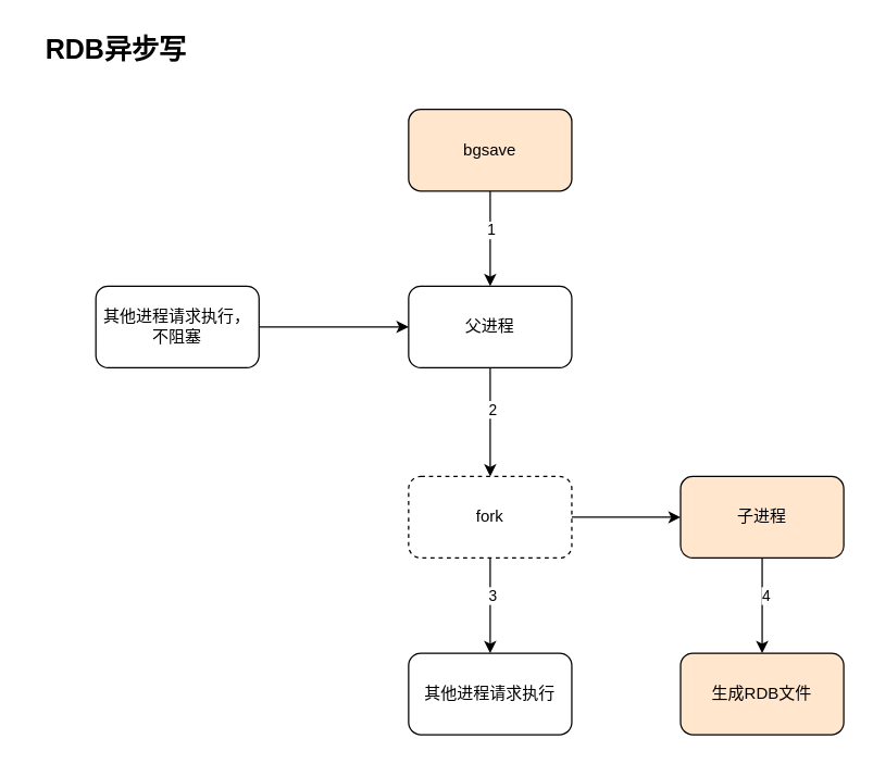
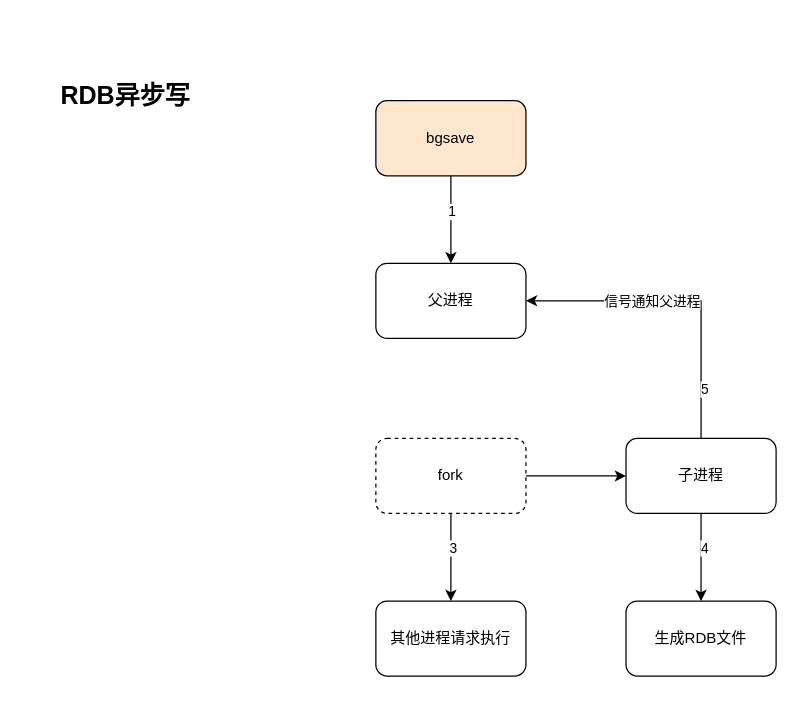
  <mxCell id="0" />
  <mxCell id="1" parent="0" />
  <mxCell id="2" value="" style="edgeStyle=orthogonalEdgeStyle;rounded=0;orthogonalLoop=1;jettySize=auto;html=1;" edge="1" parent="1" source="4" target="7"><mxGeometry relative="1" as="geometry" /></mxCell>
  <mxCell id="3" value="1" style="edgeLabel;html=1;align=center;verticalAlign=middle;resizable=0;points=[];" vertex="1" connectable="0" parent="2"><mxGeometry x="-0.213" relative="1" as="geometry"><mxPoint as="offset" /></mxGeometry></mxCell>
  <mxCell id="4" value="bgsave" style="rounded=1;whiteSpace=wrap;html=1;fillColor=#ffe6cc;" vertex="1" parent="1"><mxGeometry x="300" y="80" width="120" height="60" as="geometry" /></mxCell>
- <mxCell id="5" value="" style="edgeStyle=orthogonalEdgeStyle;rounded=0;orthogonalLoop=1;jettySize=auto;html=1;" edge="1" parent="1" source="7" target="11"><mxGeometry relative="1" as="geometry" /></mxCell>
- <mxCell id="6" value="2" style="edgeLabel;html=1;align=center;verticalAlign=middle;resizable=0;points=[];" vertex="1" connectable="0" parent="5"><mxGeometry x="-0.242" y="1" relative="1" as="geometry"><mxPoint as="offset" /></mxGeometry></mxCell>
  <mxCell id="7" value="父进程" style="rounded=1;whiteSpace=wrap;html=1;" vertex="1" parent="1"><mxGeometry x="300" y="210" width="120" height="60" as="geometry" /></mxCell>
  <mxCell id="8" value="" style="edgeStyle=orthogonalEdgeStyle;rounded=0;orthogonalLoop=1;jettySize=auto;html=1;" edge="1" parent="1" source="11" target="17"><mxGeometry relative="1" as="geometry" /></mxCell>
  <mxCell id="9" value="" style="edgeStyle=orthogonalEdgeStyle;rounded=0;orthogonalLoop=1;jettySize=auto;html=1;" edge="1" parent="1" source="11" target="21"><mxGeometry relative="1" as="geometry" /></mxCell>
  <mxCell id="10" value="3" style="edgeLabel;html=1;align=center;verticalAlign=middle;resizable=0;points=[];" vertex="1" connectable="0" parent="9"><mxGeometry x="-0.233" y="1" relative="1" as="geometry"><mxPoint as="offset" /></mxGeometry></mxCell>
  <mxCell id="11" value="fork" style="whiteSpace=wrap;html=1;rounded=1;dashed=1;" vertex="1" parent="1"><mxGeometry x="300" y="350" width="120" height="60" as="geometry" /></mxCell>
  <mxCell id="12" value="" style="edgeStyle=orthogonalEdgeStyle;rounded=0;orthogonalLoop=1;jettySize=auto;html=1;" edge="1" parent="1" source="17" target="18"><mxGeometry relative="1" as="geometry" /></mxCell>
  <mxCell id="13" value="4" style="edgeLabel;html=1;align=center;verticalAlign=middle;resizable=0;points=[];" vertex="1" connectable="0" parent="12"><mxGeometry x="-0.233" y="2" relative="1" as="geometry"><mxPoint as="offset" /></mxGeometry></mxCell>
- <mxCell id="17" value="子进程" style="whiteSpace=wrap;html=1;rounded=1;fillColor=#ffe6cc;" vertex="1" parent="1"><mxGeometry x="500" y="350" width="120" height="60" as="geometry" /></mxCell>
- <mxCell id="18" value="生成RDB文件" style="whiteSpace=wrap;html=1;rounded=1;fillColor=#ffe6cc;" vertex="1" parent="1"><mxGeometry x="500" y="480" width="120" height="60" as="geometry" /></mxCell>
- <mxCell id="19" style="edgeStyle=orthogonalEdgeStyle;rounded=0;orthogonalLoop=1;jettySize=auto;html=1;entryX=0;entryY=0.5;entryDx=0;entryDy=0;" edge="1" parent="1" source="20" target="7"><mxGeometry relative="1" as="geometry" /></mxCell>
- <mxCell id="20" value="其他进程请求执行，不阻塞" style="rounded=1;whiteSpace=wrap;html=1;" vertex="1" parent="1"><mxGeometry x="70" y="210" width="120" height="60" as="geometry" /></mxCell>
+ <mxCell id="14" style="edgeStyle=orthogonalEdgeStyle;rounded=0;orthogonalLoop=1;jettySize=auto;html=1;entryX=1;entryY=0.5;entryDx=0;entryDy=0;exitX=0.5;exitY=0;exitDx=0;exitDy=0;" edge="1" parent="1" source="17" target="7"><mxGeometry relative="1" as="geometry" /></mxCell>
+ <mxCell id="15" value="信号通知父进程" style="edgeLabel;html=1;align=center;verticalAlign=middle;resizable=0;points=[];" vertex="1" connectable="0" parent="14"><mxGeometry x="0.267" y="3" relative="1" as="geometry"><mxPoint x="8" y="-3" as="offset" /></mxGeometry></mxCell>
+ <mxCell id="16" value="5" style="edgeLabel;html=1;align=center;verticalAlign=middle;resizable=0;points=[];" vertex="1" connectable="0" parent="14"><mxGeometry x="-0.683" y="-2" relative="1" as="geometry"><mxPoint as="offset" /></mxGeometry></mxCell>
+ <mxCell id="17" value="子进程" style="whiteSpace=wrap;html=1;rounded=1;" vertex="1" parent="1"><mxGeometry x="500" y="350" width="120" height="60" as="geometry" /></mxCell>
+ <mxCell id="18" value="生成RDB文件" style="whiteSpace=wrap;html=1;rounded=1;" vertex="1" parent="1"><mxGeometry x="500" y="480" width="120" height="60" as="geometry" /></mxCell>
  <mxCell id="21" value="其他进程请求执行" style="whiteSpace=wrap;html=1;rounded=1;" vertex="1" parent="1"><mxGeometry x="300" y="480" width="120" height="60" as="geometry" /></mxCell>
- <mxCell id="22" value="&lt;b&gt;&lt;font style=&quot;font-size: 20px&quot;&gt;RDB异步写&lt;/font&gt;&lt;/b&gt;" style="text;html=1;strokeColor=none;fillColor=none;align=center;verticalAlign=middle;whiteSpace=wrap;rounded=0;" vertex="1" parent="1"><mxGeometry x="20" y="20" width="130" height="30" as="geometry" /></mxCell>
+ <mxCell id="22" value="&lt;b&gt;&lt;font style=&quot;font-size: 20px&quot;&gt;RDB异步写&lt;/font&gt;&lt;/b&gt;" style="text;html=1;strokeColor=none;fillColor=none;align=center;verticalAlign=middle;whiteSpace=wrap;rounded=0;" vertex="1" parent="1"><mxGeometry x="35" y="60" width="130" height="30" as="geometry" /></mxCell>
